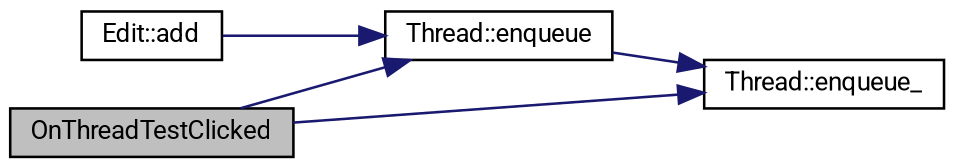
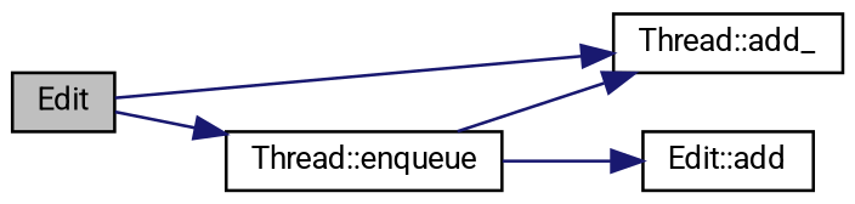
  digraph {
    fontname=Roboto
    rankdir=LR
    node [color=black fillcolor=white fontname=Roboto fontsize=10 shape=record style=filled]
    edge [color=midnightblue fontname=Roboto fontsize=10 labelfontname=Helvetica labelfontsize=10 style=solid]
-   n1 [fillcolor=grey75 fontcolor=black height=0.2 label=OnThreadTestClicked width=0.4]
+   n1 [fillcolor=grey75 fontcolor=black height=0.2 label=Edit width=0.4]
    n2 [height=0.2 label="Thread::enqueue" width=0.4]
-   n3 [height=0.2 label="Thread::enqueue_" width=0.4]
+   n3 [height=0.2 label="Thread::add_" width=0.4]
    n4 [height=0.2 label="Edit::add" width=0.4]
    n1 -> n2
    n1 -> n3
    n2 -> n3
-   n4 -> n2
+   n2 -> n4
  }
